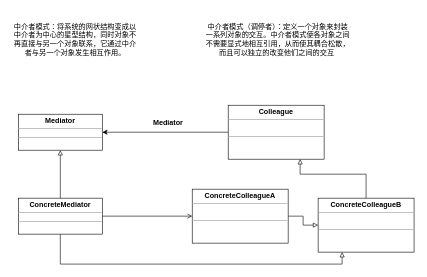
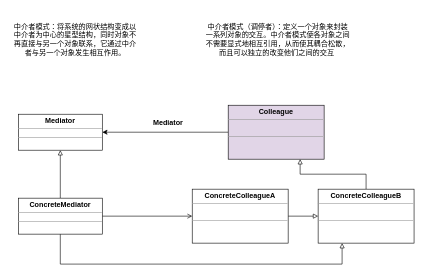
  <mxCell id="0" />
  <mxCell id="1" parent="0" />
  <mxCell id="2" value="中介者模式：将系统的网状结构变成以中介者为中心的星型结构，同时对象不再直接与另一个对象联系，它通过中介者与另一个对象发生相互作用。" style="text;html=1;strokeColor=none;fillColor=none;align=center;verticalAlign=middle;whiteSpace=wrap;rounded=0;" vertex="1" parent="1"><mxGeometry x="20" y="20" width="210" height="90" as="geometry" /></mxCell>
  <mxCell id="3" value="中介者模式（调停者）：定义一个对象来封装一系列对象的交互。中介者模式使各对象之间不需要显式地相互引用，从而使其耦合松散，而且可以独立的改变他们之间的交互&lt;span style=&quot;white-space: pre;&quot;&gt; &lt;/span&gt;" style="text;html=1;strokeColor=none;fillColor=none;align=center;verticalAlign=middle;whiteSpace=wrap;rounded=0;" vertex="1" parent="1"><mxGeometry x="340" y="30" width="246" height="70" as="geometry" /></mxCell>
  <mxCell id="4" style="edgeStyle=orthogonalEdgeStyle;rounded=0;orthogonalLoop=1;jettySize=auto;html=1;entryX=1;entryY=0.5;entryDx=0;entryDy=0;" edge="1" parent="1" source="5" target="6"><mxGeometry relative="1" as="geometry" /></mxCell>
- <mxCell id="5" value="&lt;p style=&quot;margin:0px;margin-top:4px;text-align:center;&quot;&gt;&lt;b&gt;Colleague&lt;/b&gt;&lt;/p&gt;&lt;hr size=&quot;1&quot;&gt;&lt;p style=&quot;margin:0px;margin-left:4px;&quot;&gt;&lt;br&gt;&lt;/p&gt;&lt;hr size=&quot;1&quot;&gt;&lt;p style=&quot;margin:0px;margin-left:4px;&quot;&gt;&lt;br&gt;&lt;/p&gt;" style="verticalAlign=top;align=left;overflow=fill;fontSize=12;fontFamily=Helvetica;html=1;" vertex="1" parent="1"><mxGeometry x="380" y="175" width="160" height="90" as="geometry" /></mxCell>
+ <mxCell id="5" value="&lt;p style=&quot;margin:0px;margin-top:4px;text-align:center;&quot;&gt;&lt;b&gt;Colleague&lt;/b&gt;&lt;/p&gt;&lt;hr size=&quot;1&quot;&gt;&lt;p style=&quot;margin:0px;margin-left:4px;&quot;&gt;&lt;br&gt;&lt;/p&gt;&lt;hr size=&quot;1&quot;&gt;&lt;p style=&quot;margin:0px;margin-left:4px;&quot;&gt;&lt;br&gt;&lt;/p&gt;" style="verticalAlign=top;align=left;overflow=fill;fontSize=12;fontFamily=Helvetica;html=1;fillColor=#e1d5e7;" vertex="1" parent="1"><mxGeometry x="380" y="175" width="160" height="90" as="geometry" /></mxCell>
  <mxCell id="6" value="&lt;p style=&quot;margin:0px;margin-top:4px;text-align:center;&quot;&gt;&lt;b&gt;Mediator&lt;/b&gt;&lt;/p&gt;&lt;hr size=&quot;1&quot;&gt;&lt;div style=&quot;height:2px;&quot;&gt;&lt;/div&gt;&lt;hr size=&quot;1&quot;&gt;&lt;div style=&quot;height:2px;&quot;&gt;&lt;/div&gt;" style="verticalAlign=top;align=left;overflow=fill;fontSize=12;fontFamily=Helvetica;html=1;" vertex="1" parent="1"><mxGeometry x="30" y="190" width="140" height="60" as="geometry" /></mxCell>
  <mxCell id="7" value="Mediator" style="text;align=center;fontStyle=1;verticalAlign=middle;spacingLeft=3;spacingRight=3;strokeColor=none;rotatable=0;points=[[0,0.5],[1,0.5]];portConstraint=eastwest;" vertex="1" parent="1"><mxGeometry x="240" y="190" width="80" height="26" as="geometry" /></mxCell>
  <mxCell id="8" value="" style="edgeStyle=orthogonalEdgeStyle;rounded=0;orthogonalLoop=1;jettySize=auto;html=1;endArrow=block;endFill=0;" edge="1" parent="1" source="11" target="6"><mxGeometry relative="1" as="geometry" /></mxCell>
  <mxCell id="9" style="edgeStyle=orthogonalEdgeStyle;rounded=0;orthogonalLoop=1;jettySize=auto;html=1;entryX=0;entryY=0.5;entryDx=0;entryDy=0;endArrow=open;endFill=0;" edge="1" parent="1" source="11" target="13"><mxGeometry relative="1" as="geometry" /></mxCell>
  <mxCell id="10" style="edgeStyle=orthogonalEdgeStyle;rounded=0;orthogonalLoop=1;jettySize=auto;html=1;entryX=0.25;entryY=1;entryDx=0;entryDy=0;endArrow=block;endFill=0;" edge="1" parent="1" source="11" target="15"><mxGeometry relative="1" as="geometry"><Array as="points"><mxPoint x="100" y="440" /><mxPoint x="570" y="440" /></Array></mxGeometry></mxCell>
  <mxCell id="11" value="&lt;p style=&quot;margin:0px;margin-top:4px;text-align:center;&quot;&gt;&lt;b&gt;ConcreteMediator&lt;/b&gt;&lt;/p&gt;&lt;hr size=&quot;1&quot;&gt;&lt;div style=&quot;height:2px;&quot;&gt;&lt;/div&gt;&lt;hr size=&quot;1&quot;&gt;&lt;div style=&quot;height:2px;&quot;&gt;&lt;/div&gt;" style="verticalAlign=top;align=left;overflow=fill;fontSize=12;fontFamily=Helvetica;html=1;" vertex="1" parent="1"><mxGeometry x="30" y="330" width="140" height="60" as="geometry" /></mxCell>
  <mxCell id="12" style="edgeStyle=orthogonalEdgeStyle;rounded=0;orthogonalLoop=1;jettySize=auto;html=1;endArrow=block;endFill=0;" edge="1" parent="1" source="13" target="15"><mxGeometry relative="1" as="geometry" /></mxCell>
  <mxCell id="13" value="&lt;p style=&quot;margin:0px;margin-top:4px;text-align:center;&quot;&gt;&lt;b&gt;ConcreteColleagueA&lt;/b&gt;&lt;/p&gt;&lt;hr size=&quot;1&quot;&gt;&lt;p style=&quot;margin:0px;margin-left:4px;&quot;&gt;&lt;br&gt;&lt;/p&gt;&lt;hr size=&quot;1&quot;&gt;&lt;p style=&quot;margin:0px;margin-left:4px;&quot;&gt;&lt;br&gt;&lt;/p&gt;" style="verticalAlign=top;align=left;overflow=fill;fontSize=12;fontFamily=Helvetica;html=1;" vertex="1" parent="1"><mxGeometry x="320" y="315" width="160" height="90" as="geometry" /></mxCell>
  <mxCell id="14" style="edgeStyle=orthogonalEdgeStyle;rounded=0;orthogonalLoop=1;jettySize=auto;html=1;endArrow=block;endFill=0;entryX=0.75;entryY=1;entryDx=0;entryDy=0;" edge="1" parent="1" source="15" target="5"><mxGeometry relative="1" as="geometry"><mxPoint x="490" y="270" as="targetPoint" /><Array as="points"><mxPoint x="610" y="290" /><mxPoint x="500" y="290" /></Array></mxGeometry></mxCell>
- <mxCell id="15" value="&lt;p style=&quot;margin:0px;margin-top:4px;text-align:center;&quot;&gt;&lt;b&gt;ConcreteColleagueB&lt;/b&gt;&lt;/p&gt;&lt;hr size=&quot;1&quot;&gt;&lt;p style=&quot;margin:0px;margin-left:4px;&quot;&gt;&lt;br&gt;&lt;/p&gt;&lt;hr size=&quot;1&quot;&gt;&lt;p style=&quot;margin:0px;margin-left:4px;&quot;&gt;&lt;br&gt;&lt;/p&gt;" style="verticalAlign=top;align=left;overflow=fill;fontSize=12;fontFamily=Helvetica;html=1;" vertex="1" parent="1"><mxGeometry x="530" y="330" width="160" height="90" as="geometry" /></mxCell>
+ <mxCell id="15" value="&lt;p style=&quot;margin:0px;margin-top:4px;text-align:center;&quot;&gt;&lt;b&gt;ConcreteColleagueB&lt;/b&gt;&lt;/p&gt;&lt;hr size=&quot;1&quot;&gt;&lt;p style=&quot;margin:0px;margin-left:4px;&quot;&gt;&lt;br&gt;&lt;/p&gt;&lt;hr size=&quot;1&quot;&gt;&lt;p style=&quot;margin:0px;margin-left:4px;&quot;&gt;&lt;br&gt;&lt;/p&gt;" style="verticalAlign=top;align=left;overflow=fill;fontSize=12;fontFamily=Helvetica;html=1;" vertex="1" parent="1"><mxGeometry x="530" y="315" width="160" height="90" as="geometry" /></mxCell>
